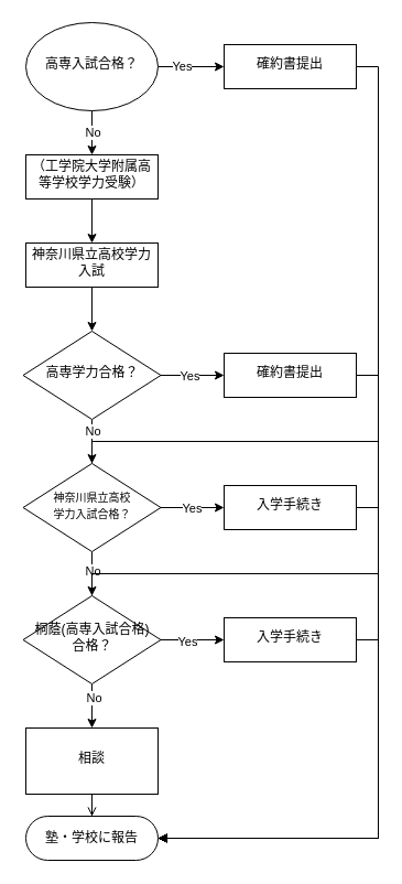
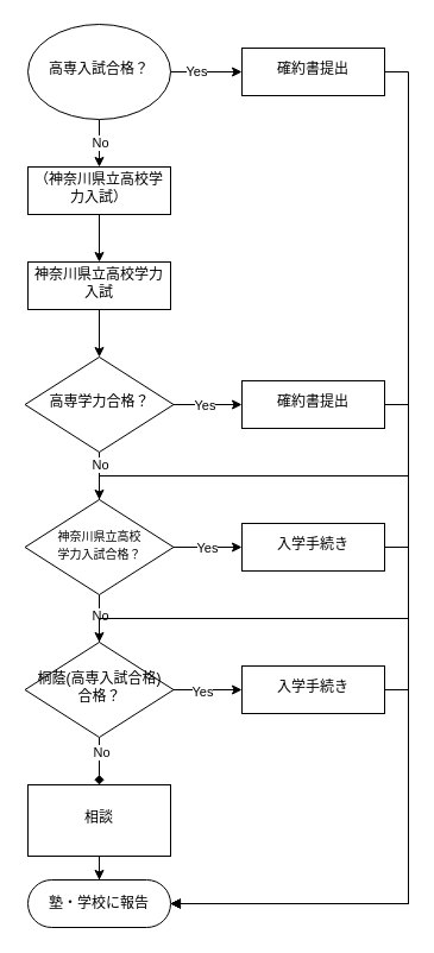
  <mxCell id="0" />
  <mxCell id="1" parent="0" />
  <mxCell id="2" value="" style="edgeStyle=orthogonalEdgeStyle;rounded=0;orthogonalLoop=1;jettySize=auto;html=1;" edge="1" parent="1" source="6" target="8"><mxGeometry relative="1" as="geometry" /></mxCell>
  <mxCell id="3" value="No" style="edgeLabel;html=1;align=center;verticalAlign=middle;resizable=0;points=[];" vertex="1" connectable="0" parent="2"><mxGeometry x="-0.05" relative="1" as="geometry"><mxPoint as="offset" /></mxGeometry></mxCell>
  <mxCell id="4" value="" style="edgeStyle=orthogonalEdgeStyle;rounded=0;orthogonalLoop=1;jettySize=auto;html=1;" edge="1" parent="1" source="6" target="19"><mxGeometry relative="1" as="geometry" /></mxCell>
  <mxCell id="5" value="Yes" style="edgeLabel;html=1;align=center;verticalAlign=middle;resizable=0;points=[];" vertex="1" connectable="0" parent="4"><mxGeometry x="-0.286" y="1" relative="1" as="geometry"><mxPoint as="offset" /></mxGeometry></mxCell>
  <mxCell id="6" value="高専入試合格？" style="ellipse;whiteSpace=wrap;html=1;shadow=0;fontFamily=Helvetica;fontSize=12;align=center;strokeWidth=1;spacing=6;spacingTop=-4;" parent="1" vertex="1"><mxGeometry x="23" y="20" width="120" height="80" as="geometry" /></mxCell>
  <mxCell id="7" value="" style="edgeStyle=orthogonalEdgeStyle;rounded=0;orthogonalLoop=1;jettySize=auto;html=1;" edge="1" parent="1" source="8" target="10"><mxGeometry relative="1" as="geometry" /></mxCell>
- <mxCell id="8" value="（工学院大学附属高等学校学力受験）" style="whiteSpace=wrap;html=1;shadow=0;strokeWidth=1;spacing=6;spacingTop=-4;" vertex="1" parent="1"><mxGeometry x="23" y="140" width="120" height="40" as="geometry" /></mxCell>
+ <mxCell id="8" value="（神奈川県立高校学力入試）" style="whiteSpace=wrap;html=1;shadow=0;strokeWidth=1;spacing=6;spacingTop=-4;" vertex="1" parent="1"><mxGeometry x="23" y="140" width="120" height="40" as="geometry" /></mxCell>
  <mxCell id="9" value="" style="edgeStyle=orthogonalEdgeStyle;rounded=0;orthogonalLoop=1;jettySize=auto;html=1;" edge="1" parent="1" source="10" target="15"><mxGeometry relative="1" as="geometry" /></mxCell>
  <mxCell id="10" value="神奈川県立高校学力入試" style="whiteSpace=wrap;html=1;shadow=0;strokeWidth=1;spacing=6;spacingTop=-4;" vertex="1" parent="1"><mxGeometry x="23" y="220" width="120" height="40" as="geometry" /></mxCell>
  <mxCell id="11" value="" style="edgeStyle=orthogonalEdgeStyle;rounded=0;orthogonalLoop=1;jettySize=auto;html=1;" edge="1" parent="1" source="15" target="17"><mxGeometry relative="1" as="geometry" /></mxCell>
  <mxCell id="12" value="Yes" style="edgeLabel;html=1;align=center;verticalAlign=middle;resizable=0;points=[];" vertex="1" connectable="0" parent="11"><mxGeometry x="0.067" y="-4" relative="1" as="geometry"><mxPoint x="-5" y="-4" as="offset" /></mxGeometry></mxCell>
  <mxCell id="13" value="" style="edgeStyle=orthogonalEdgeStyle;rounded=0;orthogonalLoop=1;jettySize=auto;html=1;" edge="1" parent="1" source="15" target="25"><mxGeometry relative="1" as="geometry" /></mxCell>
  <mxCell id="14" value="No" style="edgeLabel;html=1;align=center;verticalAlign=middle;resizable=0;points=[];" vertex="1" connectable="0" parent="13"><mxGeometry x="0.28" y="1" relative="1" as="geometry"><mxPoint x="-1" y="-16" as="offset" /></mxGeometry></mxCell>
  <mxCell id="15" value="高専学力合格？" style="rhombus;whiteSpace=wrap;html=1;shadow=0;strokeWidth=1;spacing=6;spacingTop=-4;" vertex="1" parent="1"><mxGeometry x="20.5" y="300" width="125" height="80" as="geometry" /></mxCell>
  <mxCell id="16" style="edgeStyle=orthogonalEdgeStyle;rounded=0;orthogonalLoop=1;jettySize=auto;html=1;exitX=1;exitY=0.5;exitDx=0;exitDy=0;entryX=1;entryY=0.5;entryDx=0;entryDy=0;" edge="1" parent="1" source="17" target="38"><mxGeometry relative="1" as="geometry" /></mxCell>
  <mxCell id="17" value="確約書提出" style="whiteSpace=wrap;html=1;shadow=0;strokeWidth=1;spacing=6;spacingTop=-4;" vertex="1" parent="1"><mxGeometry x="203" y="320" width="120" height="40" as="geometry" /></mxCell>
  <mxCell id="18" style="edgeStyle=orthogonalEdgeStyle;rounded=0;orthogonalLoop=1;jettySize=auto;html=1;exitX=1;exitY=0.5;exitDx=0;exitDy=0;entryX=1;entryY=0.5;entryDx=0;entryDy=0;" edge="1" parent="1" source="19" target="38"><mxGeometry relative="1" as="geometry" /></mxCell>
  <mxCell id="19" value="確約書提出" style="whiteSpace=wrap;html=1;shadow=0;strokeWidth=1;spacing=6;spacingTop=-4;" vertex="1" parent="1"><mxGeometry x="203" y="40" width="120" height="40" as="geometry" /></mxCell>
  <mxCell id="20" value="" style="edgeStyle=orthogonalEdgeStyle;rounded=0;orthogonalLoop=1;jettySize=auto;html=1;" edge="1" parent="1" source="25" target="27"><mxGeometry relative="1" as="geometry" /></mxCell>
  <mxCell id="21" value="Yes" style="edgeLabel;html=1;align=center;verticalAlign=middle;resizable=0;points=[];" vertex="1" connectable="0" parent="20"><mxGeometry x="-0.042" y="-3" relative="1" as="geometry"><mxPoint y="-3" as="offset" /></mxGeometry></mxCell>
  <mxCell id="22" value="" style="edgeStyle=orthogonalEdgeStyle;rounded=0;orthogonalLoop=1;jettySize=auto;html=1;" edge="1" parent="1" source="25" target="33"><mxGeometry relative="1" as="geometry" /></mxCell>
  <mxCell id="23" value="No" style="edgeLabel;html=1;align=center;verticalAlign=middle;resizable=0;points=[];" vertex="1" connectable="0" parent="22"><mxGeometry x="-0.15" relative="1" as="geometry"><mxPoint as="offset" /></mxGeometry></mxCell>
  <mxCell id="24" style="edgeStyle=orthogonalEdgeStyle;rounded=0;orthogonalLoop=1;jettySize=auto;html=1;exitX=0.5;exitY=0;exitDx=0;exitDy=0;entryX=1;entryY=0.5;entryDx=0;entryDy=0;" edge="1" parent="1" source="25" target="38"><mxGeometry relative="1" as="geometry"><Array as="points"><mxPoint x="83" y="400" /><mxPoint x="343" y="400" /><mxPoint x="343" y="760" /></Array></mxGeometry></mxCell>
  <mxCell id="25" value="&lt;font style=&quot;font-size: 10px;&quot;&gt;神奈川県立高校&lt;br&gt;学力入試合格？&lt;/font&gt;" style="rhombus;whiteSpace=wrap;html=1;shadow=0;strokeWidth=1;spacing=6;spacingTop=-4;" vertex="1" parent="1"><mxGeometry x="20.5" y="420" width="125" height="80" as="geometry" /></mxCell>
  <mxCell id="26" style="edgeStyle=orthogonalEdgeStyle;rounded=0;orthogonalLoop=1;jettySize=auto;html=1;exitX=1;exitY=0.5;exitDx=0;exitDy=0;entryX=1;entryY=0.5;entryDx=0;entryDy=0;" edge="1" parent="1" source="27" target="38"><mxGeometry relative="1" as="geometry" /></mxCell>
  <mxCell id="27" value="入学手続き" style="whiteSpace=wrap;html=1;shadow=0;strokeWidth=1;spacing=6;spacingTop=-4;" vertex="1" parent="1"><mxGeometry x="203" y="440" width="120" height="40" as="geometry" /></mxCell>
  <mxCell id="28" value="" style="edgeStyle=orthogonalEdgeStyle;rounded=0;orthogonalLoop=1;jettySize=auto;html=1;" edge="1" parent="1" source="33" target="34"><mxGeometry relative="1" as="geometry" /></mxCell>
  <mxCell id="29" value="Yes" style="edgeLabel;html=1;align=center;verticalAlign=middle;resizable=0;points=[];" vertex="1" connectable="0" parent="28"><mxGeometry x="-0.164" y="-1" relative="1" as="geometry"><mxPoint as="offset" /></mxGeometry></mxCell>
- <mxCell id="30" value="" style="edgeStyle=orthogonalEdgeStyle;rounded=0;orthogonalLoop=1;jettySize=auto;html=1;" edge="1" parent="1" source="33" target="36"><mxGeometry relative="1" as="geometry" /></mxCell>
+ <mxCell id="30" value="" style="edgeStyle=orthogonalEdgeStyle;rounded=0;orthogonalLoop=1;jettySize=auto;html=1;endArrow=diamond;" edge="1" parent="1" source="33" target="36"><mxGeometry relative="1" as="geometry" /></mxCell>
  <mxCell id="31" value="No" style="edgeLabel;html=1;align=center;verticalAlign=middle;resizable=0;points=[];" vertex="1" connectable="0" parent="30"><mxGeometry x="-0.378" y="1" relative="1" as="geometry"><mxPoint as="offset" /></mxGeometry></mxCell>
  <mxCell id="32" style="edgeStyle=orthogonalEdgeStyle;rounded=0;orthogonalLoop=1;jettySize=auto;html=1;exitX=0.5;exitY=0;exitDx=0;exitDy=0;entryX=1;entryY=0.5;entryDx=0;entryDy=0;" edge="1" parent="1" source="33" target="38"><mxGeometry relative="1" as="geometry"><Array as="points"><mxPoint x="83" y="520" /><mxPoint x="343" y="520" /><mxPoint x="343" y="760" /></Array></mxGeometry></mxCell>
  <mxCell id="33" value="&lt;span style=&quot;&quot;&gt;桐蔭(高専入試合格)&lt;br&gt;合格？&lt;br&gt;&lt;/span&gt;" style="rhombus;whiteSpace=wrap;html=1;shadow=0;strokeWidth=1;spacing=6;spacingTop=-4;" vertex="1" parent="1"><mxGeometry x="20.5" y="540" width="125" height="80" as="geometry" /></mxCell>
  <mxCell id="34" value="入学手続き" style="whiteSpace=wrap;html=1;shadow=0;strokeWidth=1;spacing=6;spacingTop=-4;" vertex="1" parent="1"><mxGeometry x="203" y="560" width="120" height="40" as="geometry" /></mxCell>
- <mxCell id="35" value="" style="edgeStyle=orthogonalEdgeStyle;rounded=0;orthogonalLoop=1;jettySize=auto;html=1;endArrow=open;" edge="1" parent="1" source="36" target="38"><mxGeometry relative="1" as="geometry" /></mxCell>
+ <mxCell id="35" value="" style="edgeStyle=orthogonalEdgeStyle;rounded=0;orthogonalLoop=1;jettySize=auto;html=1;" edge="1" parent="1" source="36" target="38"><mxGeometry relative="1" as="geometry" /></mxCell>
  <mxCell id="36" value="相談" style="whiteSpace=wrap;html=1;shadow=0;strokeWidth=1;spacing=6;spacingTop=-4;" vertex="1" parent="1"><mxGeometry x="23" y="660" width="120" height="60" as="geometry" /></mxCell>
  <mxCell id="37" value="" style="edgeStyle=orthogonalEdgeStyle;rounded=0;orthogonalLoop=1;jettySize=auto;html=1;entryX=1;entryY=0.5;entryDx=0;entryDy=0;startArrow=block;startFill=1;endArrow=none;endFill=0;" edge="1" parent="1" source="38" target="34"><mxGeometry relative="1" as="geometry"><mxPoint x="223" y="760" as="targetPoint" /></mxGeometry></mxCell>
  <mxCell id="38" value="塾・学校に報告" style="rounded=1;whiteSpace=wrap;html=1;arcSize=50;" vertex="1" parent="1"><mxGeometry x="23" y="740" width="120" height="40" as="geometry" /></mxCell>
  <mxCell id="39" style="edgeStyle=orthogonalEdgeStyle;rounded=0;orthogonalLoop=1;jettySize=auto;html=1;exitX=0.5;exitY=1;exitDx=0;exitDy=0;" edge="1" parent="1" source="38" target="38"><mxGeometry relative="1" as="geometry" /></mxCell>
